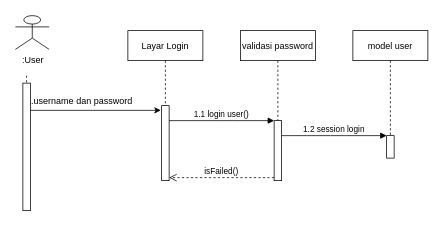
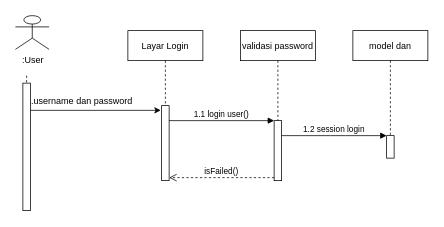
  <mxCell id="0" />
  <mxCell id="1" parent="0" />
  <mxCell id="2" value="Layar Login" style="shape=umlLifeline;perimeter=lifelinePerimeter;container=1;collapsible=0;recursiveResize=0;rounded=0;shadow=0;strokeWidth=1;" parent="1" vertex="1"><mxGeometry x="170" y="40" width="100" height="200" as="geometry" /></mxCell>
  <mxCell id="3" value="" style="points=[];perimeter=orthogonalPerimeter;rounded=0;shadow=0;strokeWidth=1;" parent="2" vertex="1"><mxGeometry x="45" y="100" width="10" height="100" as="geometry" /></mxCell>
  <mxCell id="4" value="validasi password" style="shape=umlLifeline;perimeter=lifelinePerimeter;container=1;collapsible=0;recursiveResize=0;rounded=0;shadow=0;strokeWidth=1;" parent="1" vertex="1"><mxGeometry x="320" y="40" width="100" height="200" as="geometry" /></mxCell>
  <mxCell id="5" value="" style="points=[];perimeter=orthogonalPerimeter;rounded=0;shadow=0;strokeWidth=1;" parent="4" vertex="1"><mxGeometry x="45" y="120" width="10" height="80" as="geometry" /></mxCell>
  <mxCell id="6" value="1.1 login user()" style="verticalAlign=bottom;endArrow=block;entryX=0;entryY=0;shadow=0;strokeWidth=1;" parent="4" edge="1"><mxGeometry relative="1" as="geometry"><mxPoint x="-95" y="120" as="sourcePoint" /><mxPoint x="45" y="120.0" as="targetPoint" /><Array as="points"><mxPoint x="-20" y="120" /></Array></mxGeometry></mxCell>
  <mxCell id="7" value="isFailed()" style="verticalAlign=bottom;endArrow=open;dashed=1;endSize=8;exitX=0;exitY=0.95;shadow=0;strokeWidth=1;" parent="1" source="5" target="3" edge="1"><mxGeometry relative="1" as="geometry"><mxPoint x="225" y="196" as="targetPoint" /></mxGeometry></mxCell>
  <mxCell id="8" value=":User" style="shape=umlActor;verticalLabelPosition=bottom;verticalAlign=top;html=1;outlineConnect=0;" vertex="1" parent="1"><mxGeometry x="20" y="20" width="45" height="45" as="geometry" /></mxCell>
  <mxCell id="9" value="" style="endArrow=none;dashed=1;html=1;rounded=0;entryX=0.4;entryY=1.002;entryDx=0;entryDy=0;entryPerimeter=0;" edge="1" parent="1" target="12"><mxGeometry width="50" height="50" relative="1" as="geometry"><mxPoint x="35" y="100" as="sourcePoint" /><mxPoint x="35" y="363.556" as="targetPoint" /></mxGeometry></mxCell>
  <mxCell id="10" value="" style="endArrow=classic;html=1;rounded=0;entryX=-0.111;entryY=0.063;entryDx=0;entryDy=0;entryPerimeter=0;" edge="1" parent="1" source="12" target="3"><mxGeometry width="50" height="50" relative="1" as="geometry"><mxPoint x="40" y="122" as="sourcePoint" /><mxPoint x="280" y="170" as="targetPoint" /></mxGeometry></mxCell>
  <mxCell id="11" value="&lt;span style=&quot;font-weight: normal&quot;&gt;&lt;font style=&quot;font-size: 12px&quot;&gt;1.username dan password&lt;/font&gt;&lt;/span&gt;" style="text;strokeColor=none;fillColor=none;html=1;fontSize=24;fontStyle=1;verticalAlign=middle;align=center;" vertex="1" parent="1"><mxGeometry x="55" y="110" width="100" height="40" as="geometry" /></mxCell>
  <mxCell id="12" value="" style="points=[];perimeter=orthogonalPerimeter;rounded=0;shadow=0;strokeWidth=1;" vertex="1" parent="1"><mxGeometry x="30" y="110" width="10" height="170" as="geometry" /></mxCell>
  <mxCell id="13" value="1.2 session login" style="verticalAlign=bottom;endArrow=block;entryX=0;entryY=0;shadow=0;strokeWidth=1;" edge="1" parent="1"><mxGeometry relative="1" as="geometry"><mxPoint x="375" y="180" as="sourcePoint" /><mxPoint x="515" y="180" as="targetPoint" /><Array as="points"><mxPoint x="450" y="180" /></Array></mxGeometry></mxCell>
- <mxCell id="14" value="model user" style="shape=umlLifeline;perimeter=lifelinePerimeter;container=1;collapsible=0;recursiveResize=0;rounded=0;shadow=0;strokeWidth=1;" vertex="1" parent="1"><mxGeometry x="470" y="40" width="100" height="170" as="geometry" /></mxCell>
+ <mxCell id="14" value="model dan" style="shape=umlLifeline;perimeter=lifelinePerimeter;container=1;collapsible=0;recursiveResize=0;rounded=0;shadow=0;strokeWidth=1;" vertex="1" parent="1"><mxGeometry x="470" y="40" width="100" height="170" as="geometry" /></mxCell>
  <mxCell id="15" value="" style="points=[];perimeter=orthogonalPerimeter;rounded=0;shadow=0;strokeWidth=1;" vertex="1" parent="14"><mxGeometry x="45" y="140" width="10" height="30" as="geometry" /></mxCell>
